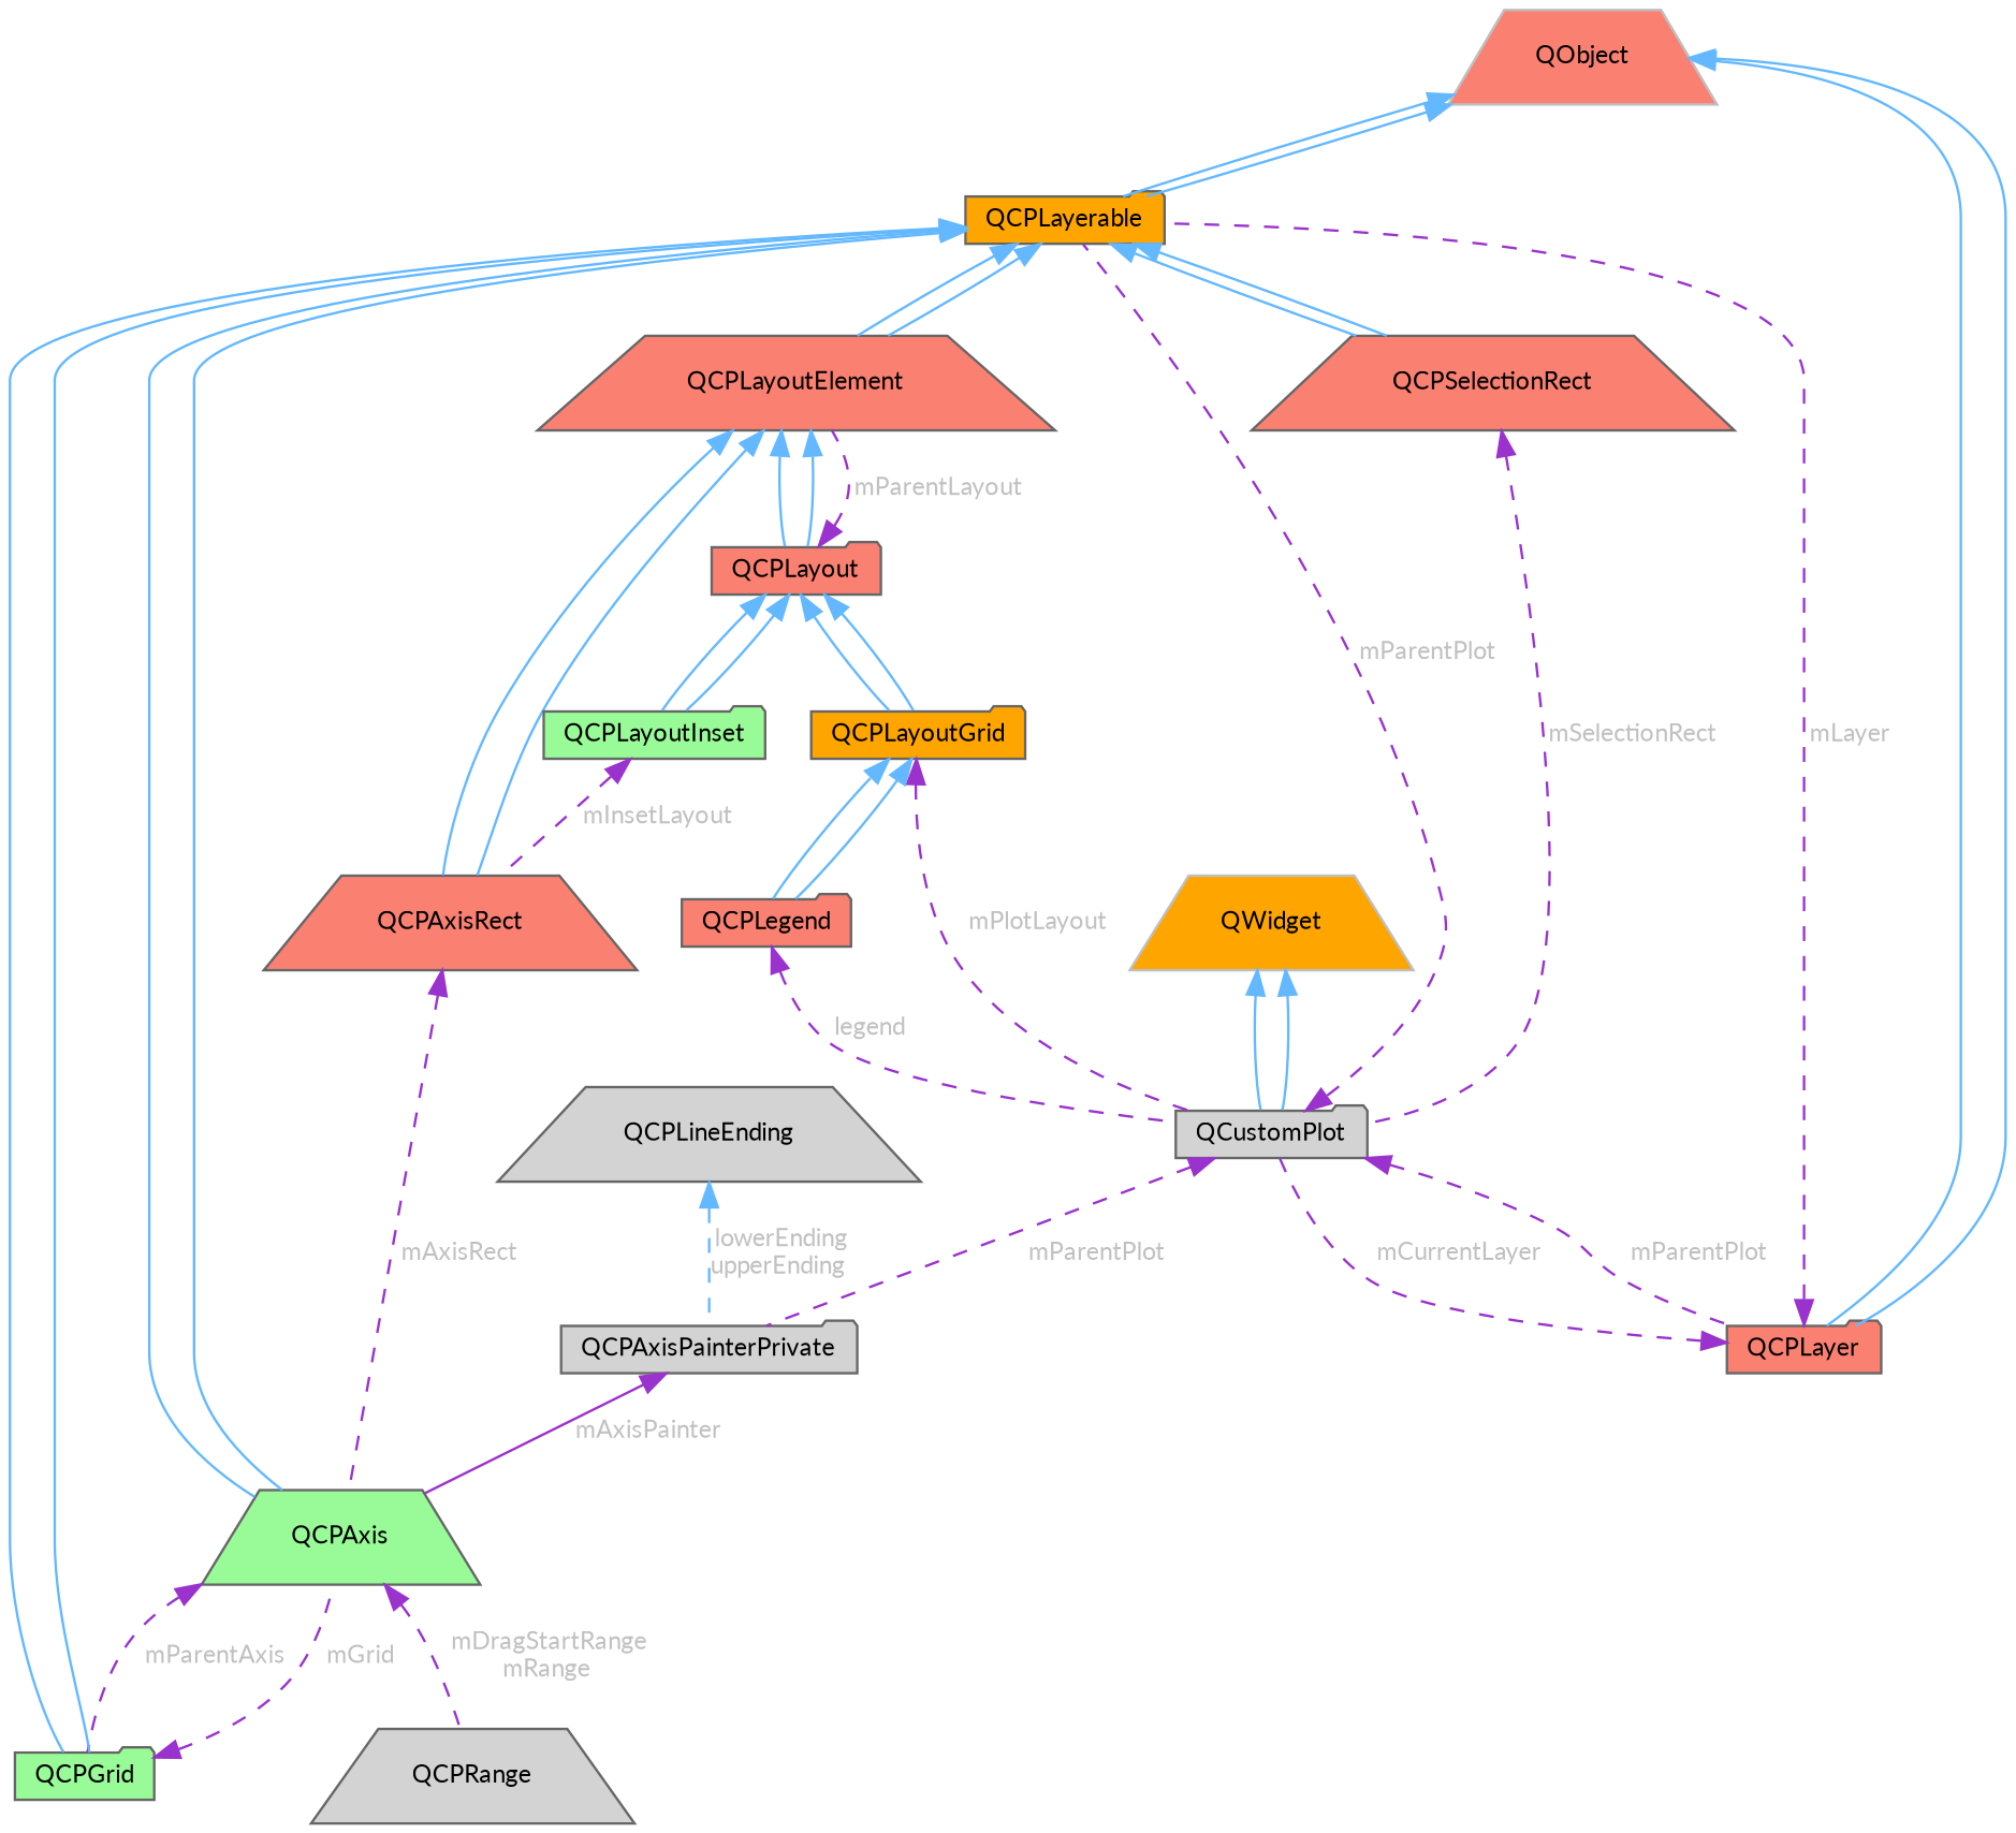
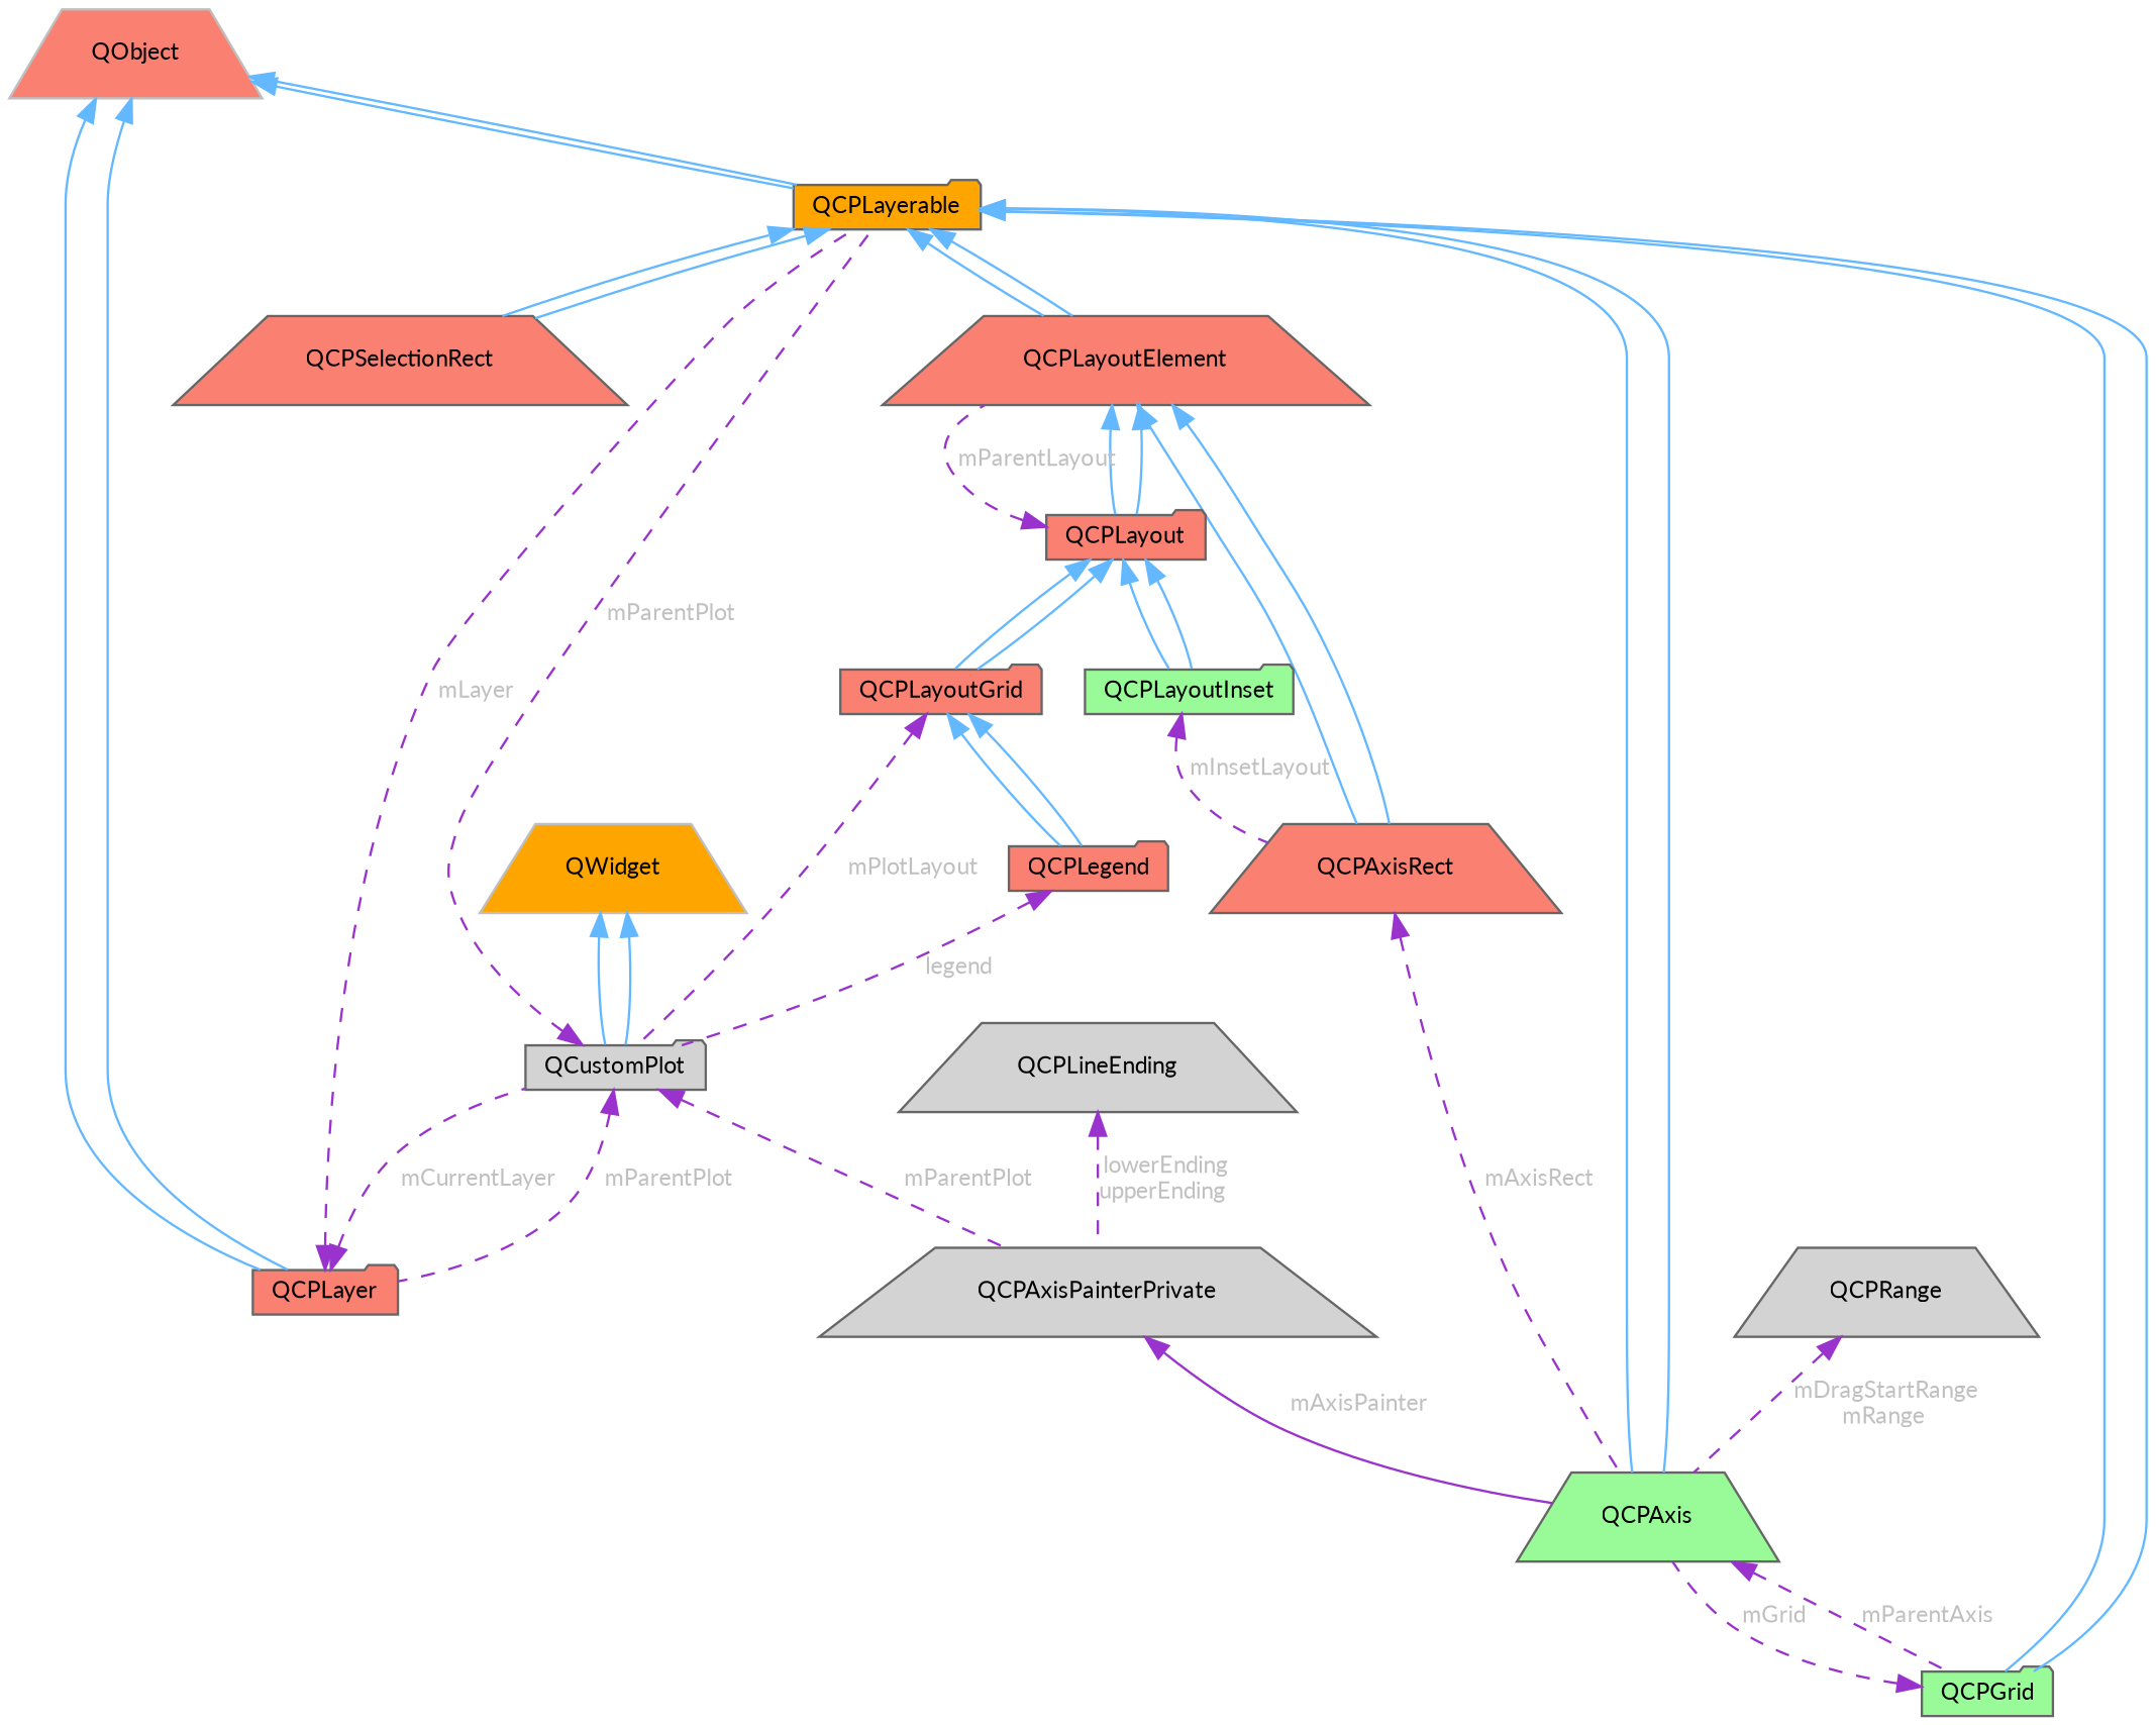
  digraph {
    fontname=Lato
    node [color=gray40 fillcolor=salmon fontname=Lato fontsize=10 shape=trapezium style=filled]
    edge [color=steelblue1 dir=back fontname=Lato fontsize=10 labelfontname=Helvetica labelfontsize=10 style=solid]
-   n1 [fillcolor=lightgrey fontcolor=black height=0.2 label=QCPAxisPainterPrivate shape=folder width=0.4]
+   n1 [fillcolor=lightgrey fontcolor=black height=0.2 label=QCPAxisPainterPrivate width=0.4]
    n2 [fillcolor=palegreen height=0.2 label=QCPAxis width=0.4]
    n3 [fillcolor=palegreen height=0.2 label=QCPGrid shape=folder width=0.4]
    n4 [fillcolor=lightgrey height=0.2 label=QCPLineEnding width=0.4]
    n5 [fillcolor=lightgrey height=0.2 label=QCustomPlot shape=folder width=0.4]
    n6 [fillcolor=orange height=0.2 label=QCPLayerable shape=folder width=0.4]
    n7 [height=0.2 label=QCPLayer shape=folder width=0.4]
    n8 [height=0.2 label=QCPLayoutElement width=0.4]
    n9 [height=0.2 label=QCPSelectionRect width=0.4]
    n10 [color=grey75 fillcolor=orange height=0.2 label=QWidget width=0.4]
    n11 [height=0.2 label=QCPAxisRect width=0.4]
    n12 [height=0.2 label=QCPLayout shape=folder width=0.4]
    n13 [color=grey75 height=0.2 label=QObject width=0.4]
    n14 [fillcolor=palegreen height=0.2 label=QCPLayoutInset shape=folder width=0.4]
-   n15 [fillcolor=orange height=0.2 label=QCPLayoutGrid shape=folder width=0.4]
+   n15 [height=0.2 label=QCPLayoutGrid shape=folder width=0.4]
    n16 [height=0.2 label=QCPLegend shape=folder width=0.4]
    n17 [fillcolor=lightgrey height=0.2 label=QCPRange width=0.4]
    n1 -> n2 [color=darkorchid3 fontcolor=grey label=" mAxisPainter"]
    n2 -> n3 [color=darkorchid3 fontcolor=grey label=" mParentAxis" style=dashed]
    n3 -> n2 [color=darkorchid3 fontcolor=grey label=" mGrid" style=dashed]
-   n4 -> n1 [fontcolor=grey label=" lowerEnding\nupperEnding" style=dashed]
+   n4 -> n1 [color=darkorchid3 fontcolor=grey label=" lowerEnding\nupperEnding" style=dashed]
    n5 -> n1 [color=darkorchid3 fontcolor=grey label=" mParentPlot" style=dashed]
    n5 -> n6 [color=darkorchid3 fontcolor=grey label=" mParentPlot" style=dashed]
    n5 -> n7 [color=darkorchid3 fontcolor=grey label=" mParentPlot" style=dashed]
    n6 -> n2
    n6 -> n2
    n6 -> n3
    n6 -> n3
    n6 -> n8
    n6 -> n8
    n6 -> n9
    n6 -> n9
    n7 -> n5 [color=darkorchid3 fontcolor=grey label=" mCurrentLayer" style=dashed]
    n7 -> n6 [color=darkorchid3 fontcolor=grey label=" mLayer" style=dashed]
    n8 -> n11
    n8 -> n11
    n8 -> n12
    n8 -> n12
-   n9 -> n5 [color=darkorchid3 fontcolor=grey label=" mSelectionRect" style=dashed]
    n10 -> n5
    n10 -> n5
    n11 -> n2 [color=darkorchid3 fontcolor=grey label=" mAxisRect" style=dashed]
    n12 -> n8 [color=darkorchid3 fontcolor=grey label=" mParentLayout" style=dashed]
    n12 -> n14
    n12 -> n14
    n12 -> n15
    n12 -> n15
    n13 -> n6
    n13 -> n6
    n13 -> n7
    n13 -> n7
    n14 -> n11 [color=darkorchid3 fontcolor=grey label=" mInsetLayout" style=dashed]
    n15 -> n5 [color=darkorchid3 fontcolor=grey label=" mPlotLayout" style=dashed]
    n15 -> n16
    n15 -> n16
    n16 -> n5 [color=darkorchid3 fontcolor=grey label=" legend" style=dashed]
-   n2 -> n17 [color=darkorchid3 fontcolor=grey label=" mDragStartRange\nmRange" style=dashed]
+   n17 -> n2 [color=darkorchid3 fontcolor=grey label=" mDragStartRange\nmRange" style=dashed]
  }
